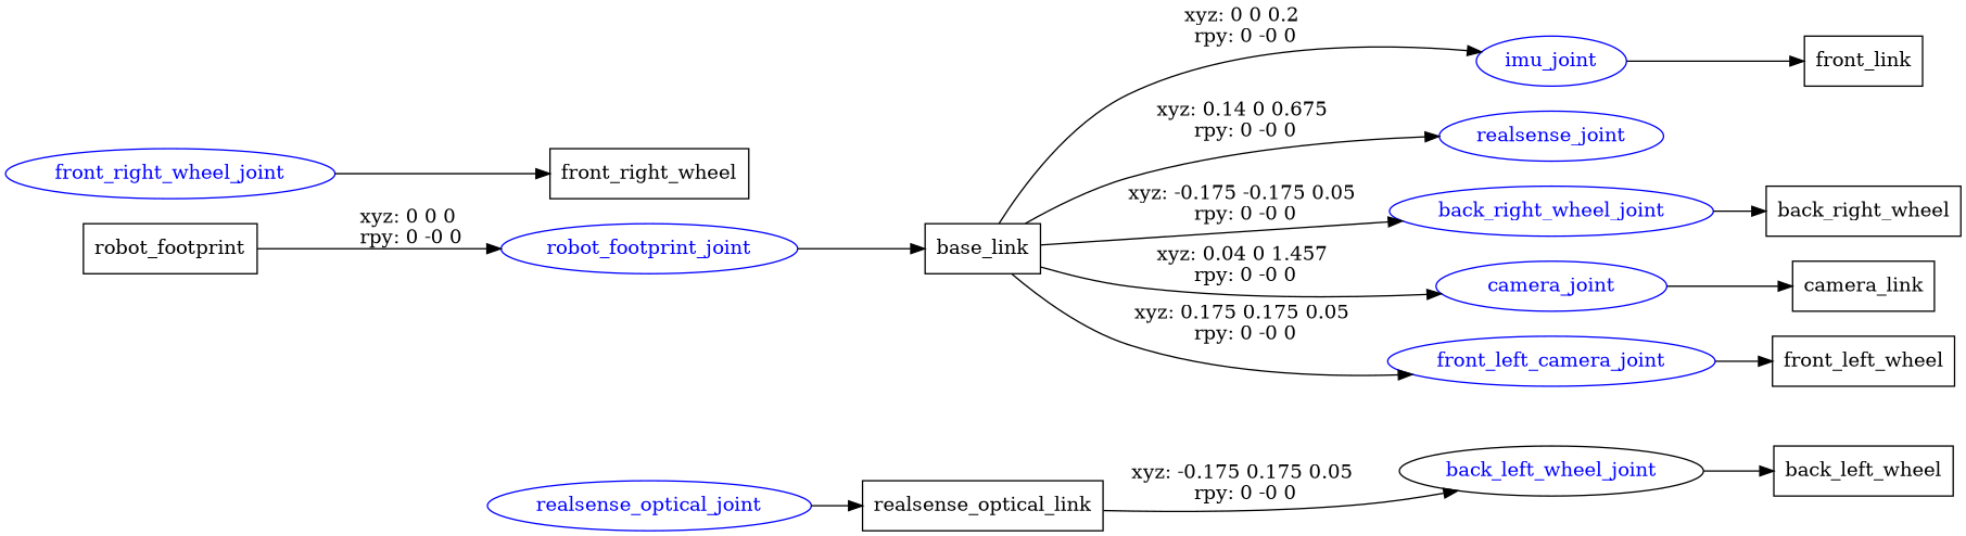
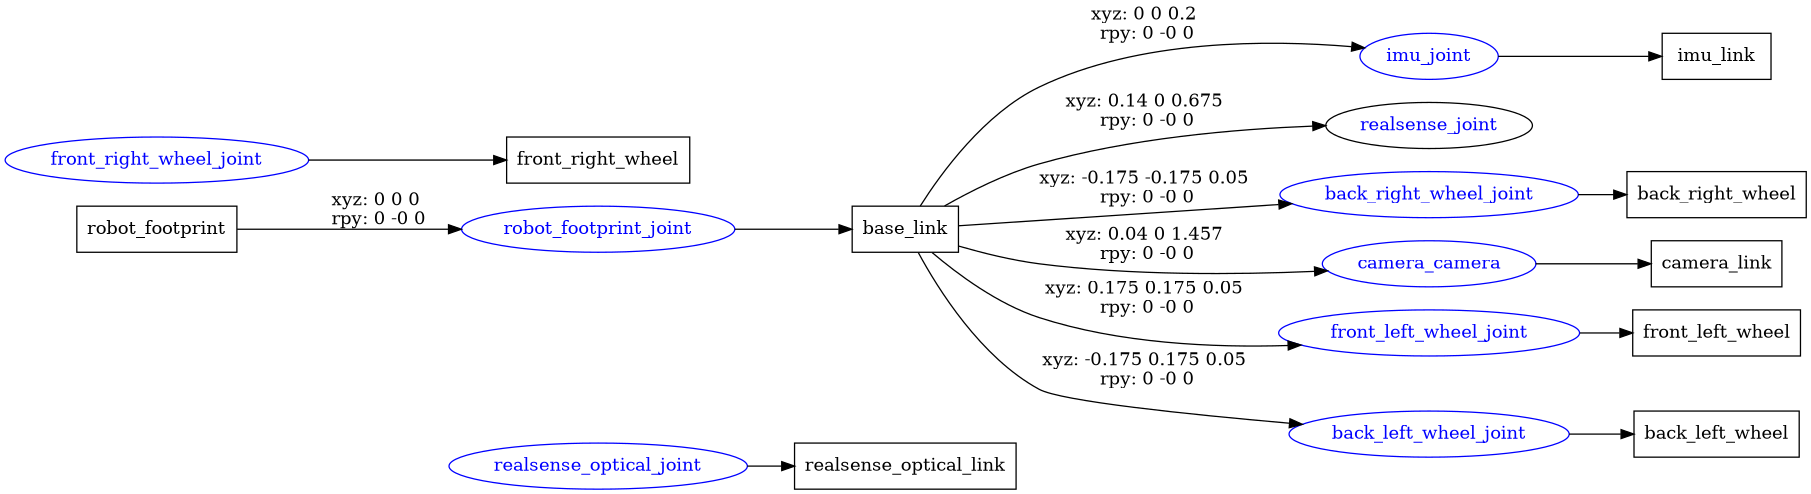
  digraph {
    rankdir=LR
    node [shape=box]
    n1 [label=robot_footprint]
    robot_footprint_joint [color=blue fontcolor=blue shape=ellipse]
    n3 [label=base_link]
-   back_left_wheel_joint [color=black fontcolor=blue shape=ellipse]
+   back_left_wheel_joint [color=blue fontcolor=blue shape=ellipse]
    back_right_wheel_joint [color=blue fontcolor=blue shape=ellipse]
-   camera_joint [color=blue fontcolor=blue shape=ellipse]
-   front_left_wheel_joint [color=blue fontcolor=blue shape=ellipse label=front_left_camera_joint]
+   camera_joint [color=blue fontcolor=blue shape=ellipse label=camera_camera]
+   front_left_wheel_joint [color=blue fontcolor=blue shape=ellipse]
    imu_joint [color=blue fontcolor=blue shape=ellipse]
-   realsense_joint [color=blue fontcolor=blue shape=ellipse]
+   realsense_joint [color=black fontcolor=blue shape=ellipse]
    n10 [label=back_left_wheel]
    n11 [label=back_right_wheel]
    n12 [label=camera_link]
    n13 [label=front_left_wheel]
    front_right_wheel_joint [color=blue fontcolor=blue shape=ellipse]
    n15 [label=front_right_wheel]
-   n16 [label=front_link]
+   n16 [label=imu_link]
    realsense_optical_joint [color=blue fontcolor=blue shape=ellipse]
    n18 [label=realsense_optical_link]
    n1 -> robot_footprint_joint [label="xyz: 0 0 0 \nrpy: 0 -0 0"]
    robot_footprint_joint -> n3
-   n18 -> back_left_wheel_joint [label="xyz: -0.175 0.175 0.05 \nrpy: 0 -0 0"]
+   n3 -> back_left_wheel_joint [label="xyz: -0.175 0.175 0.05 \nrpy: 0 -0 0"]
    n3 -> back_right_wheel_joint [label="xyz: -0.175 -0.175 0.05 \nrpy: 0 -0 0"]
    n3 -> camera_joint [label="xyz: 0.04 0 1.457 \nrpy: 0 -0 0"]
    n3 -> front_left_wheel_joint [label="xyz: 0.175 0.175 0.05 \nrpy: 0 -0 0"]
    n3 -> imu_joint [label="xyz: 0 0 0.2 \nrpy: 0 -0 0"]
    n3 -> realsense_joint [label="xyz: 0.14 0 0.675 \nrpy: 0 -0 0"]
    back_left_wheel_joint -> n10
    back_right_wheel_joint -> n11
    camera_joint -> n12
    front_left_wheel_joint -> n13
    imu_joint -> n16
    front_right_wheel_joint -> n15
    realsense_optical_joint -> n18
  }
